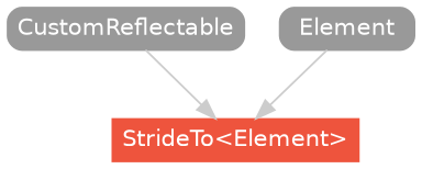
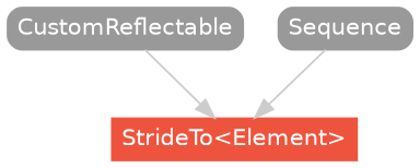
  strict digraph {
    node [color="#999999" fillcolor="#999999" fontcolor=white fontname=Helvetica fontsize=12 margin="0.07,0.05" shape=box style="filled,rounded"]
    edge [color="#cccccc"]
    "StrideTo<Element>" [color="#ee543d" fillcolor="#ee543d" height=0.3 style=filled]
    CustomReflectable [height=0.3]
-   Sequence [height=0.3 label=Element]
+   Sequence [height=0.3]
    subgraph sub_1 {
      rank=max
      "StrideTo<Element>"
    }
    CustomReflectable -> "StrideTo<Element>"
    Sequence -> "StrideTo<Element>"
  }
